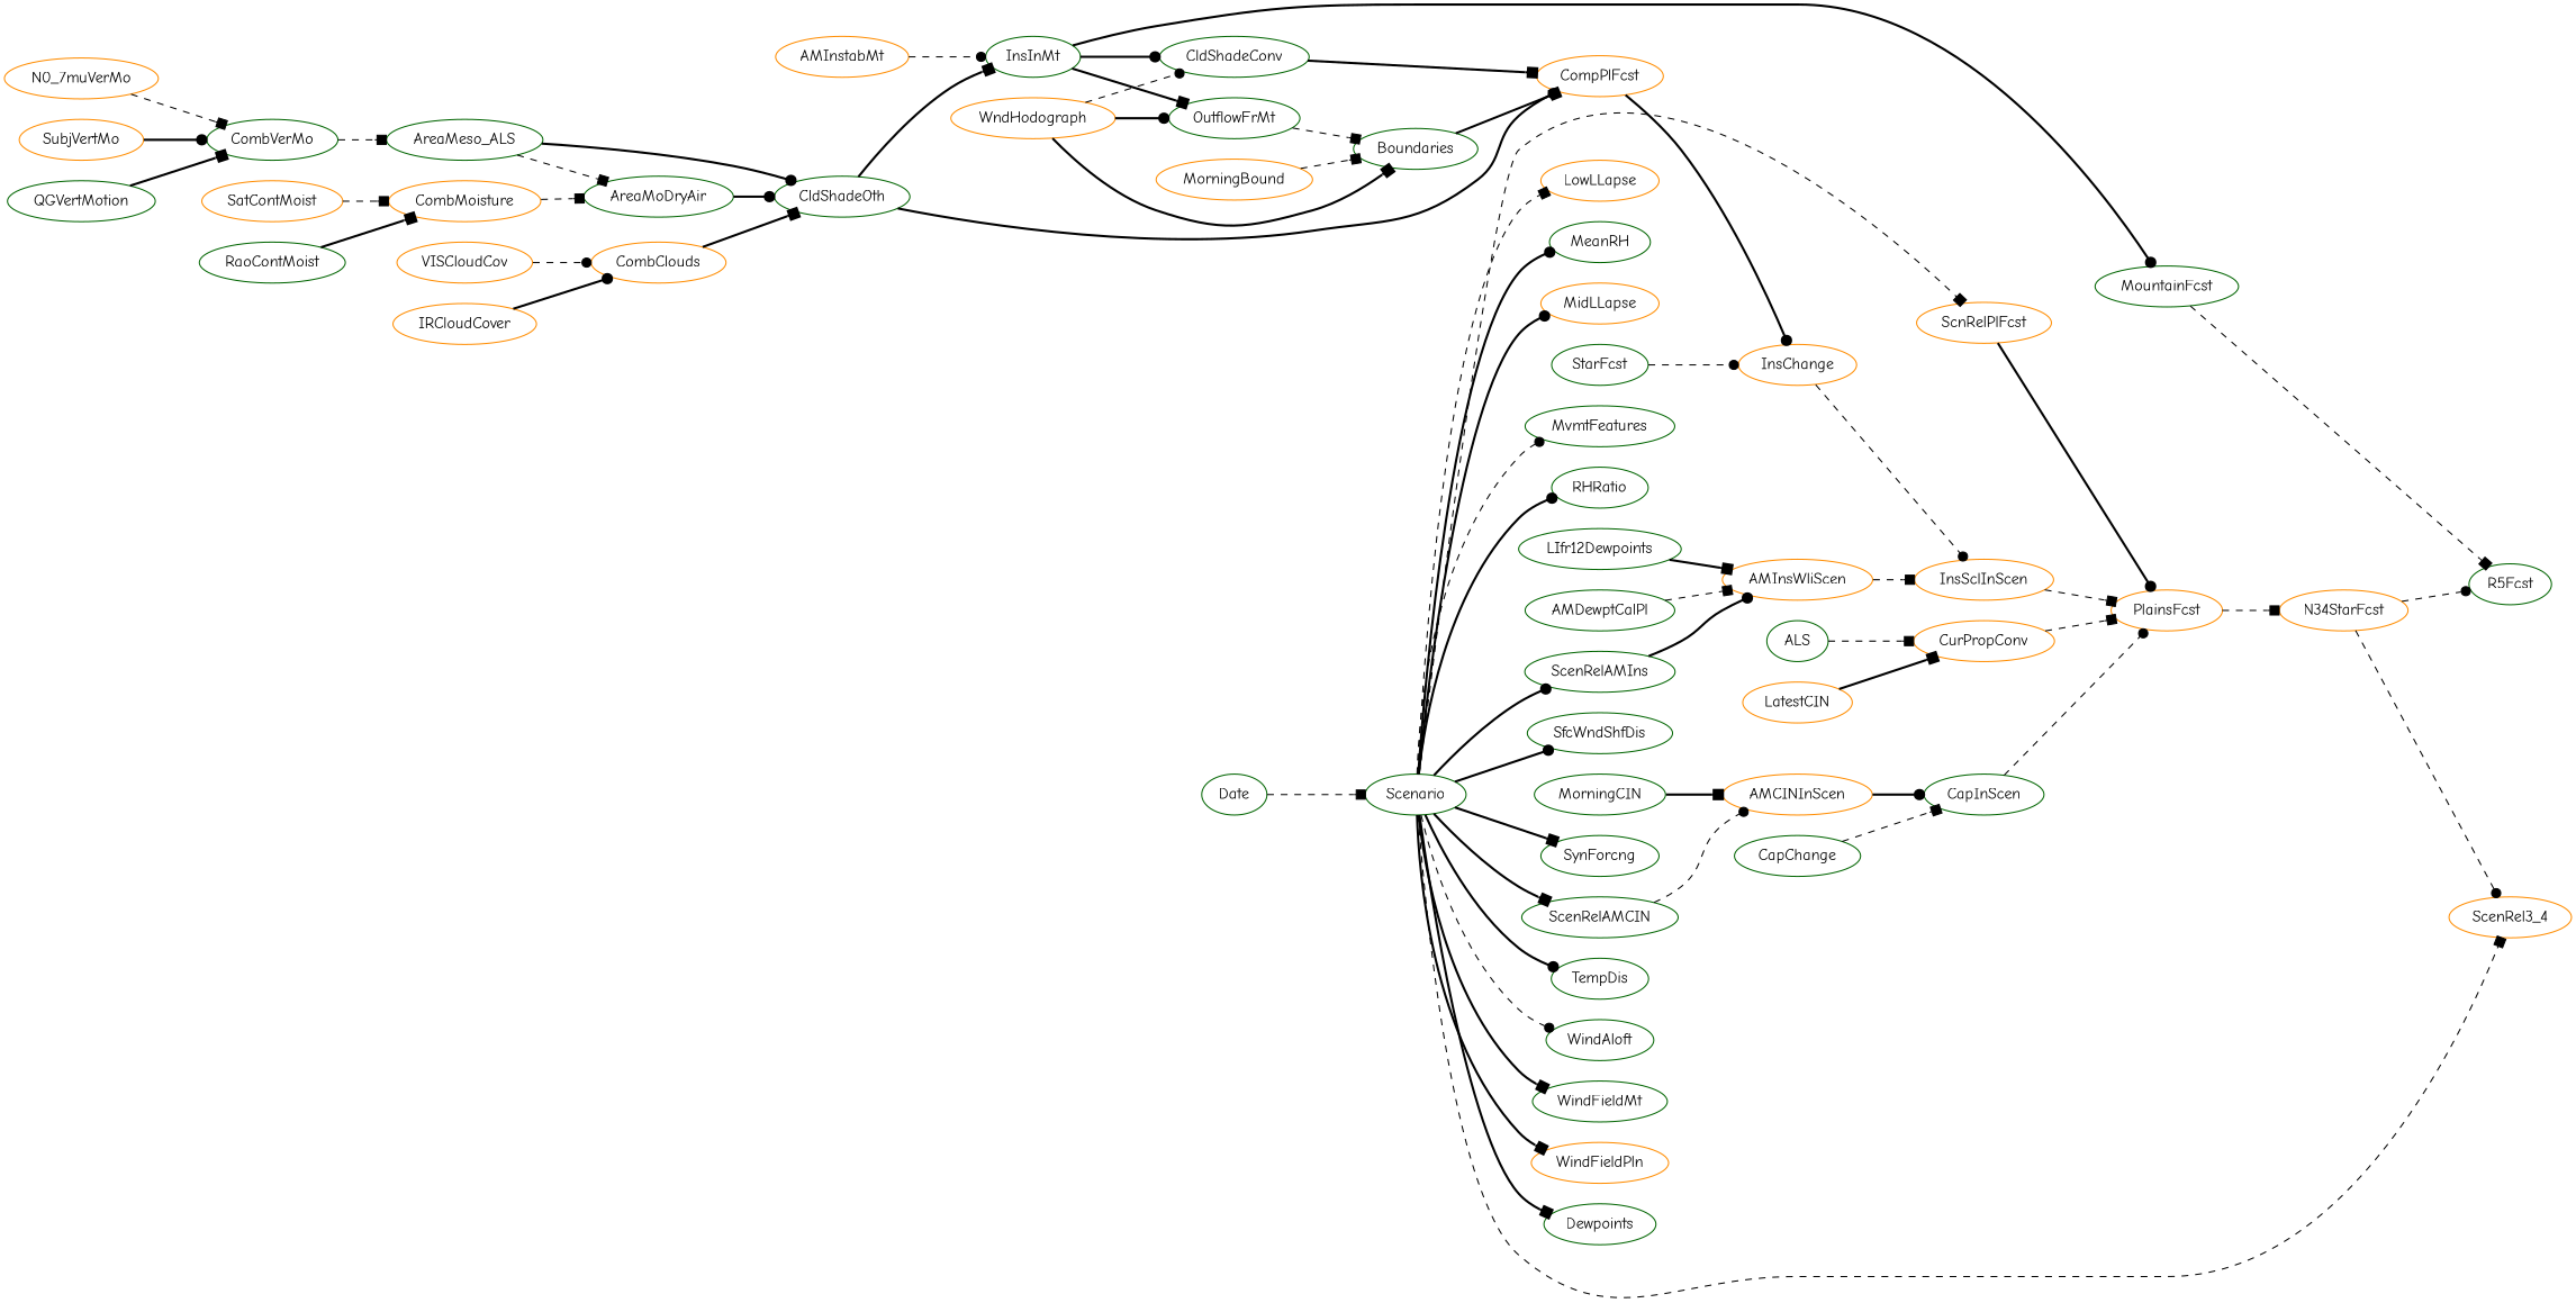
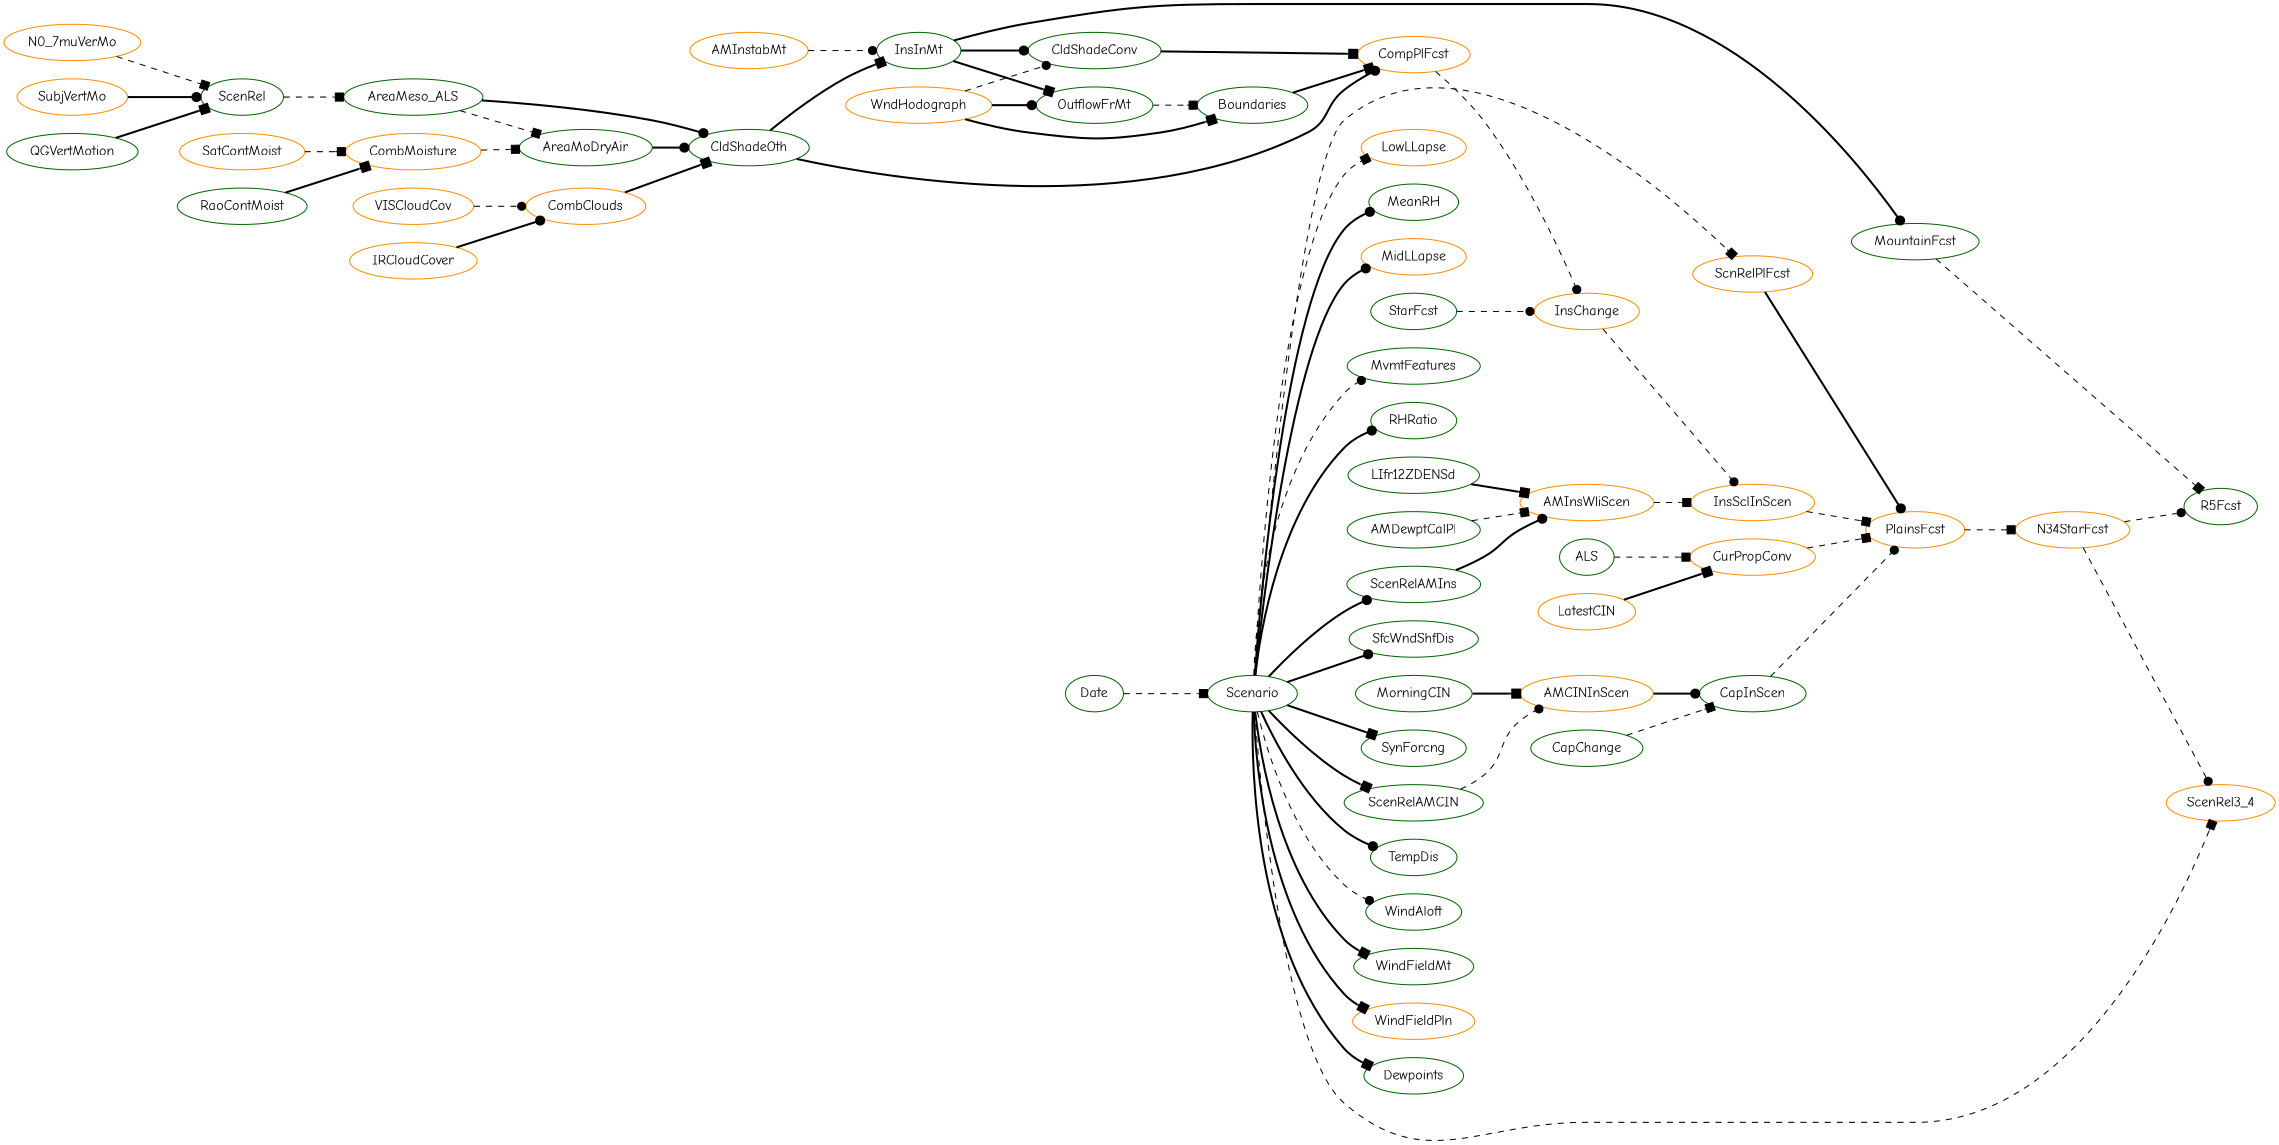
  digraph {
    fontname="Comic Neue"
    rankdir=LR
    node [color=darkgreen fontname="Comic Neue"]
    edge [arrowhead=box fontname="Comic Neue" style=bold]
    N0_7muVerMo [color=darkorange]
-   CombVerMo
+   CombVerMo [label=ScenRel]
    AreaMeso_ALS
    AreaMoDryAir
    CldShadeOth
    SubjVertMo [color=darkorange]
    QGVertMotion
    CompPlFcst [color=darkorange]
    InsInMt
    InsChange [color=darkorange]
    OutflowFrMt
    CldShadeConv
    MountainFcst
    CapChange
    CapInScen
    InsSclInScen [color=darkorange]
    SatContMoist [color=darkorange]
    CombMoisture [color=darkorange]
    RaoContMoist
    VISCloudCov [color=darkorange]
    CombClouds [color=darkorange]
    IRCloudCover [color=darkorange]
    Boundaries
    R5Fcst
    AMInstabMt [color=darkorange]
    WndHodograph [color=darkorange]
-   MorningBound [color=darkorange]
    PlainsFcst [color=darkorange]
    N34StarFcst [color=darkorange]
    n30 [label=StarFcst]
    Date
    Scenario
    ScenRelAMCIN
    ScenRelAMIns
    ScenRel3_4 [color=darkorange]
    ScnRelPlFcst [color=darkorange]
    Dewpoints
    LowLLapse [color=darkorange]
    MeanRH
    MidLLapse [color=darkorange]
    MvmtFeatures
    RHRatio
    SfcWndShfDis
    SynForcng
    TempDis
    WindAloft
    WindFieldMt
    WindFieldPln [color=darkorange]
    AMCINInScen [color=darkorange]
    AMInsWliScen [color=darkorange]
    MorningCIN
-   LIfr12ZDENSd [label=LIfr12Dewpoints]
+   LIfr12ZDENSd
    AMDewptCalPl
    LatestCIN [color=darkorange]
    CurPropConv [color=darkorange]
    n56 [label=ALS]
    N0_7muVerMo -> CombVerMo [style=dashed]
    CombVerMo -> AreaMeso_ALS [style=dashed]
    AreaMeso_ALS -> AreaMoDryAir [style=dashed]
    AreaMeso_ALS -> CldShadeOth [arrowhead=dot]
    AreaMoDryAir -> CldShadeOth [arrowhead=dot]
    CldShadeOth -> CompPlFcst [arrowhead=dot]
    CldShadeOth -> InsInMt
    SubjVertMo -> CombVerMo [arrowhead=dot]
    QGVertMotion -> CombVerMo
-   CompPlFcst -> InsChange [arrowhead=dot]
+   CompPlFcst -> InsChange [arrowhead=dot style=dashed]
    InsInMt -> OutflowFrMt
    InsInMt -> CldShadeConv [arrowhead=dot]
    InsInMt -> MountainFcst [arrowhead=dot]
    InsChange -> InsSclInScen [arrowhead=dot style=dashed]
    OutflowFrMt -> Boundaries [style=dashed]
    CldShadeConv -> CompPlFcst
    MountainFcst -> R5Fcst [style=dashed]
    CapChange -> CapInScen [style=dashed]
    CapInScen -> PlainsFcst [arrowhead=dot style=dashed]
    InsSclInScen -> PlainsFcst [style=dashed]
    SatContMoist -> CombMoisture [style=dashed]
    CombMoisture -> AreaMoDryAir [style=dashed]
    RaoContMoist -> CombMoisture
    VISCloudCov -> CombClouds [arrowhead=dot style=dashed]
    CombClouds -> CldShadeOth
    IRCloudCover -> CombClouds [arrowhead=dot]
    Boundaries -> CompPlFcst
    AMInstabMt -> InsInMt [arrowhead=dot style=dashed]
    WndHodograph -> OutflowFrMt [arrowhead=dot]
    WndHodograph -> CldShadeConv [arrowhead=dot style=dashed]
    WndHodograph -> Boundaries
-   MorningBound -> Boundaries [style=dashed]
    PlainsFcst -> N34StarFcst [style=dashed]
    N34StarFcst -> R5Fcst [arrowhead=dot style=dashed]
    N34StarFcst -> ScenRel3_4 [arrowhead=dot style=dashed]
    n30 -> InsChange [arrowhead=dot style=dashed]
    Date -> Scenario [style=dashed]
    Scenario -> ScenRelAMCIN
    Scenario -> ScenRelAMIns [arrowhead=dot]
    Scenario -> ScenRel3_4 [style=dashed]
    Scenario -> ScnRelPlFcst [style=dashed]
    Scenario -> Dewpoints
    Scenario -> LowLLapse [style=dashed]
    Scenario -> MeanRH [arrowhead=dot]
    Scenario -> MidLLapse [arrowhead=dot]
    Scenario -> MvmtFeatures [arrowhead=dot style=dashed]
    Scenario -> RHRatio [arrowhead=dot]
    Scenario -> SfcWndShfDis [arrowhead=dot]
    Scenario -> SynForcng
    Scenario -> TempDis [arrowhead=dot]
    Scenario -> WindAloft [arrowhead=dot style=dashed]
    Scenario -> WindFieldMt
    Scenario -> WindFieldPln
    ScenRelAMCIN -> AMCINInScen [arrowhead=dot style=dashed]
    ScenRelAMIns -> AMInsWliScen [arrowhead=dot]
    ScnRelPlFcst -> PlainsFcst [arrowhead=dot]
    AMCINInScen -> CapInScen [arrowhead=dot]
    AMInsWliScen -> InsSclInScen [style=dashed]
    MorningCIN -> AMCINInScen
    LIfr12ZDENSd -> AMInsWliScen
    AMDewptCalPl -> AMInsWliScen [style=dashed]
    LatestCIN -> CurPropConv
    CurPropConv -> PlainsFcst [style=dashed]
    n56 -> CurPropConv [style=dashed]
  }
